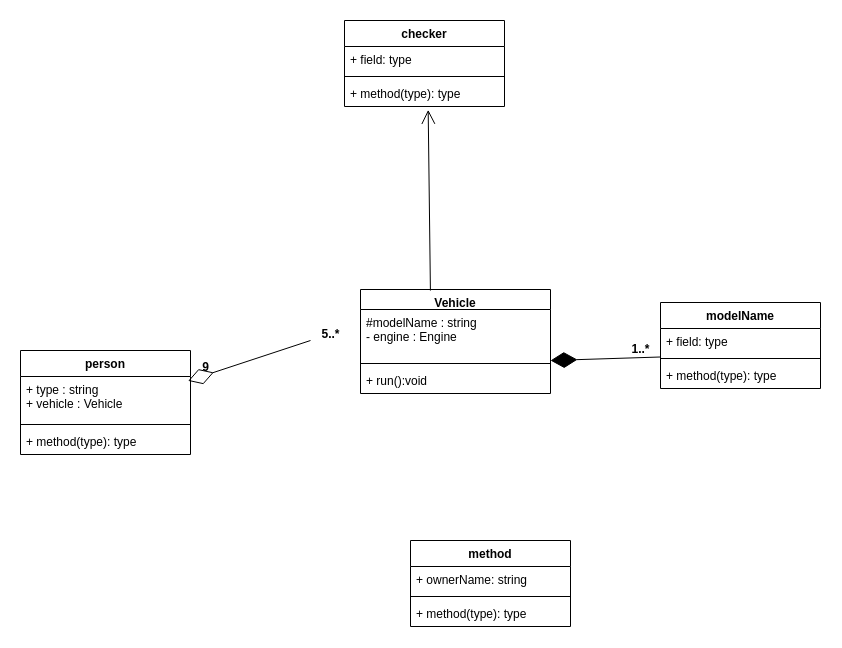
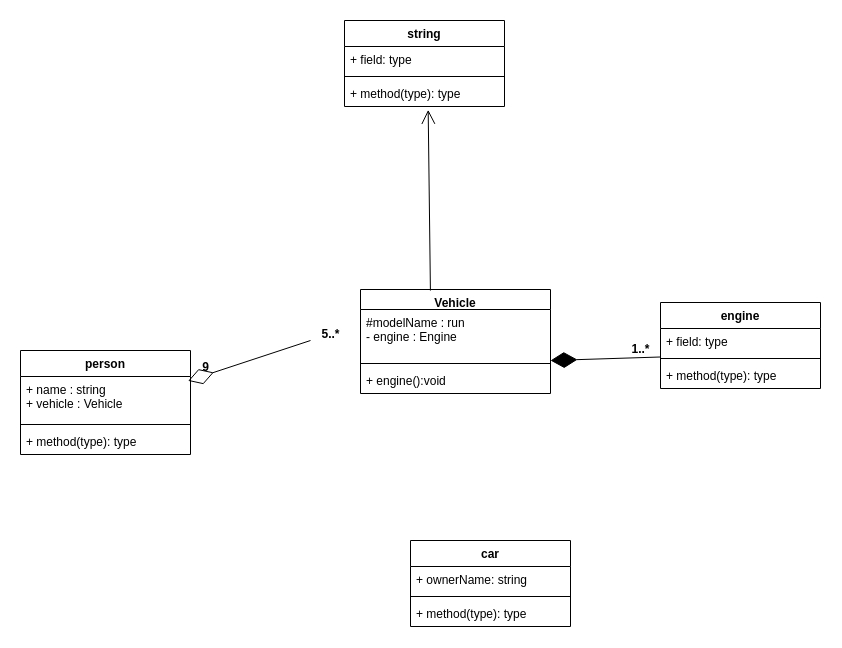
  <mxCell id="0" />
  <mxCell id="1" parent="0" />
  <mxCell id="2" value="Vehicle" style="swimlane;fontStyle=1;align=center;verticalAlign=top;childLayout=stackLayout;horizontal=1;startSize=20;horizontalStack=0;resizeParent=1;resizeParentMax=0;resizeLast=0;collapsible=1;marginBottom=0;whiteSpace=wrap;html=1;" parent="1" vertex="1"><mxGeometry x="360" y="289" width="190" height="104" as="geometry" /></mxCell>
- <mxCell id="3" value="#modelName : string&lt;br&gt;- engine : Engine" style="text;strokeColor=none;fillColor=none;align=left;verticalAlign=top;spacingLeft=4;spacingRight=4;overflow=hidden;rotatable=0;points=[[0,0.5],[1,0.5]];portConstraint=eastwest;whiteSpace=wrap;html=1;perimeterSpacing=10;" parent="2" vertex="1"><mxGeometry y="20" width="190" height="50" as="geometry" /></mxCell>
+ <mxCell id="3" value="#modelName : run&lt;br&gt;- engine : Engine" style="text;strokeColor=none;fillColor=none;align=left;verticalAlign=top;spacingLeft=4;spacingRight=4;overflow=hidden;rotatable=0;points=[[0,0.5],[1,0.5]];portConstraint=eastwest;whiteSpace=wrap;html=1;perimeterSpacing=10;" parent="2" vertex="1"><mxGeometry y="20" width="190" height="50" as="geometry" /></mxCell>
  <mxCell id="4" value="" style="line;strokeWidth=1;fillColor=none;align=left;verticalAlign=middle;spacingTop=-1;spacingLeft=3;spacingRight=3;rotatable=0;labelPosition=right;points=[];portConstraint=eastwest;strokeColor=inherit;" parent="2" vertex="1"><mxGeometry y="70" width="190" height="8" as="geometry" /></mxCell>
- <mxCell id="5" value="+ run():void" style="text;strokeColor=none;fillColor=none;align=left;verticalAlign=top;spacingLeft=4;spacingRight=4;overflow=hidden;rotatable=0;points=[[0,0.5],[1,0.5]];portConstraint=eastwest;whiteSpace=wrap;html=1;" parent="2" vertex="1"><mxGeometry y="78" width="190" height="26" as="geometry" /></mxCell>
- <mxCell id="6" value="method" style="swimlane;fontStyle=1;align=center;verticalAlign=top;childLayout=stackLayout;horizontal=1;startSize=26;horizontalStack=0;resizeParent=1;resizeParentMax=0;resizeLast=0;collapsible=1;marginBottom=0;whiteSpace=wrap;html=1;" parent="1" vertex="1"><mxGeometry x="410" y="540" width="160" height="86" as="geometry" /></mxCell>
+ <mxCell id="5" value="+ engine():void" style="text;strokeColor=none;fillColor=none;align=left;verticalAlign=top;spacingLeft=4;spacingRight=4;overflow=hidden;rotatable=0;points=[[0,0.5],[1,0.5]];portConstraint=eastwest;whiteSpace=wrap;html=1;" parent="2" vertex="1"><mxGeometry y="78" width="190" height="26" as="geometry" /></mxCell>
+ <mxCell id="6" value="car" style="swimlane;fontStyle=1;align=center;verticalAlign=top;childLayout=stackLayout;horizontal=1;startSize=26;horizontalStack=0;resizeParent=1;resizeParentMax=0;resizeLast=0;collapsible=1;marginBottom=0;whiteSpace=wrap;html=1;" parent="1" vertex="1"><mxGeometry x="410" y="540" width="160" height="86" as="geometry" /></mxCell>
  <mxCell id="7" value="+ ownerName: string" style="text;strokeColor=none;fillColor=none;align=left;verticalAlign=top;spacingLeft=4;spacingRight=4;overflow=hidden;rotatable=0;points=[[0,0.5],[1,0.5]];portConstraint=eastwest;whiteSpace=wrap;html=1;" parent="6" vertex="1"><mxGeometry y="26" width="160" height="26" as="geometry" /></mxCell>
  <mxCell id="8" value="" style="line;strokeWidth=1;fillColor=none;align=left;verticalAlign=middle;spacingTop=-1;spacingLeft=3;spacingRight=3;rotatable=0;labelPosition=right;points=[];portConstraint=eastwest;strokeColor=inherit;" parent="6" vertex="1"><mxGeometry y="52" width="160" height="8" as="geometry" /></mxCell>
  <mxCell id="9" value="+ method(type): type" style="text;strokeColor=none;fillColor=none;align=left;verticalAlign=top;spacingLeft=4;spacingRight=4;overflow=hidden;rotatable=0;points=[[0,0.5],[1,0.5]];portConstraint=eastwest;whiteSpace=wrap;html=1;" parent="6" vertex="1"><mxGeometry y="60" width="160" height="26" as="geometry" /></mxCell>
  <mxCell id="10" value="person" style="swimlane;fontStyle=1;align=center;verticalAlign=top;childLayout=stackLayout;horizontal=1;startSize=26;horizontalStack=0;resizeParent=1;resizeParentMax=0;resizeLast=0;collapsible=1;marginBottom=0;whiteSpace=wrap;html=1;" parent="1" vertex="1"><mxGeometry x="20" y="350" width="170" height="104" as="geometry" /></mxCell>
- <mxCell id="11" value="+ type : string&lt;br&gt;+ vehicle : Vehicle" style="text;strokeColor=none;fillColor=none;align=left;verticalAlign=top;spacingLeft=4;spacingRight=4;overflow=hidden;rotatable=0;points=[[0,0.5],[1,0.5]];portConstraint=eastwest;whiteSpace=wrap;html=1;" parent="10" vertex="1"><mxGeometry y="26" width="170" height="44" as="geometry" /></mxCell>
+ <mxCell id="11" value="+ name : string&lt;br&gt;+ vehicle : Vehicle" style="text;strokeColor=none;fillColor=none;align=left;verticalAlign=top;spacingLeft=4;spacingRight=4;overflow=hidden;rotatable=0;points=[[0,0.5],[1,0.5]];portConstraint=eastwest;whiteSpace=wrap;html=1;" parent="10" vertex="1"><mxGeometry y="26" width="170" height="44" as="geometry" /></mxCell>
  <mxCell id="12" value="" style="line;strokeWidth=1;fillColor=none;align=left;verticalAlign=middle;spacingTop=-1;spacingLeft=3;spacingRight=3;rotatable=0;labelPosition=right;points=[];portConstraint=eastwest;strokeColor=inherit;" parent="10" vertex="1"><mxGeometry y="70" width="170" height="8" as="geometry" /></mxCell>
  <mxCell id="13" value="+ method(type): type" style="text;strokeColor=none;fillColor=none;align=left;verticalAlign=top;spacingLeft=4;spacingRight=4;overflow=hidden;rotatable=0;points=[[0,0.5],[1,0.5]];portConstraint=eastwest;whiteSpace=wrap;html=1;" parent="10" vertex="1"><mxGeometry y="78" width="170" height="26" as="geometry" /></mxCell>
- <mxCell id="14" value="modelName" style="swimlane;fontStyle=1;align=center;verticalAlign=top;childLayout=stackLayout;horizontal=1;startSize=26;horizontalStack=0;resizeParent=1;resizeParentMax=0;resizeLast=0;collapsible=1;marginBottom=0;whiteSpace=wrap;html=1;" parent="1" vertex="1"><mxGeometry x="660" y="302" width="160" height="86" as="geometry" /></mxCell>
+ <mxCell id="14" value="engine" style="swimlane;fontStyle=1;align=center;verticalAlign=top;childLayout=stackLayout;horizontal=1;startSize=26;horizontalStack=0;resizeParent=1;resizeParentMax=0;resizeLast=0;collapsible=1;marginBottom=0;whiteSpace=wrap;html=1;" parent="1" vertex="1"><mxGeometry x="660" y="302" width="160" height="86" as="geometry" /></mxCell>
  <mxCell id="15" value="+ field: type" style="text;strokeColor=none;fillColor=none;align=left;verticalAlign=top;spacingLeft=4;spacingRight=4;overflow=hidden;rotatable=0;points=[[0,0.5],[1,0.5]];portConstraint=eastwest;whiteSpace=wrap;html=1;" parent="14" vertex="1"><mxGeometry y="26" width="160" height="26" as="geometry" /></mxCell>
  <mxCell id="16" value="" style="line;strokeWidth=1;fillColor=none;align=left;verticalAlign=middle;spacingTop=-1;spacingLeft=3;spacingRight=3;rotatable=0;labelPosition=right;points=[];portConstraint=eastwest;strokeColor=inherit;" parent="14" vertex="1"><mxGeometry y="52" width="160" height="8" as="geometry" /></mxCell>
  <mxCell id="17" value="+ method(type): type" style="text;strokeColor=none;fillColor=none;align=left;verticalAlign=top;spacingLeft=4;spacingRight=4;overflow=hidden;rotatable=0;points=[[0,0.5],[1,0.5]];portConstraint=eastwest;whiteSpace=wrap;html=1;" parent="14" vertex="1"><mxGeometry y="60" width="160" height="26" as="geometry" /></mxCell>
  <mxCell id="18" value="" style="endArrow=diamondThin;endFill=1;endSize=24;html=1;rounded=0;entryX=1;entryY=0.25;entryDx=0;entryDy=0;exitX=-0.002;exitY=-0.211;exitDx=0;exitDy=0;exitPerimeter=0;" parent="1" source="17" edge="1"><mxGeometry width="160" relative="1" as="geometry"><mxPoint x="660" y="386" as="sourcePoint" /><mxPoint x="550" y="360" as="targetPoint" /></mxGeometry></mxCell>
- <mxCell id="19" value="checker" style="swimlane;fontStyle=1;align=center;verticalAlign=top;childLayout=stackLayout;horizontal=1;startSize=26;horizontalStack=0;resizeParent=1;resizeParentMax=0;resizeLast=0;collapsible=1;marginBottom=0;whiteSpace=wrap;html=1;" parent="1" vertex="1"><mxGeometry x="344" y="20" width="160" height="86" as="geometry" /></mxCell>
+ <mxCell id="19" value="string" style="swimlane;fontStyle=1;align=center;verticalAlign=top;childLayout=stackLayout;horizontal=1;startSize=26;horizontalStack=0;resizeParent=1;resizeParentMax=0;resizeLast=0;collapsible=1;marginBottom=0;whiteSpace=wrap;html=1;" parent="1" vertex="1"><mxGeometry x="344" y="20" width="160" height="86" as="geometry" /></mxCell>
  <mxCell id="20" value="+ field: type" style="text;strokeColor=none;fillColor=none;align=left;verticalAlign=top;spacingLeft=4;spacingRight=4;overflow=hidden;rotatable=0;points=[[0,0.5],[1,0.5]];portConstraint=eastwest;whiteSpace=wrap;html=1;" parent="19" vertex="1"><mxGeometry y="26" width="160" height="26" as="geometry" /></mxCell>
  <mxCell id="21" value="" style="line;strokeWidth=1;fillColor=none;align=left;verticalAlign=middle;spacingTop=-1;spacingLeft=3;spacingRight=3;rotatable=0;labelPosition=right;points=[];portConstraint=eastwest;strokeColor=inherit;" parent="19" vertex="1"><mxGeometry y="52" width="160" height="8" as="geometry" /></mxCell>
  <mxCell id="22" value="+ method(type): type" style="text;strokeColor=none;fillColor=none;align=left;verticalAlign=top;spacingLeft=4;spacingRight=4;overflow=hidden;rotatable=0;points=[[0,0.5],[1,0.5]];portConstraint=eastwest;whiteSpace=wrap;html=1;" parent="19" vertex="1"><mxGeometry y="60" width="160" height="26" as="geometry" /></mxCell>
  <mxCell id="23" value="" style="endArrow=open;endFill=1;endSize=12;html=1;rounded=0;entryX=0.523;entryY=1.128;entryDx=0;entryDy=0;entryPerimeter=0;exitX=0.368;exitY=0.01;exitDx=0;exitDy=0;exitPerimeter=0;" parent="1" source="2" target="22" edge="1"><mxGeometry width="160" relative="1" as="geometry"><mxPoint x="430" y="280" as="sourcePoint" /><mxPoint x="440" y="280" as="targetPoint" /></mxGeometry></mxCell>
  <mxCell id="24" value="5..*" style="text;align=center;fontStyle=1;verticalAlign=middle;spacingLeft=3;spacingRight=3;strokeColor=none;rotatable=0;points=[[0,0.5],[1,0.5]];portConstraint=eastwest;html=1;" parent="1" vertex="1"><mxGeometry x="300" y="310" width="60" height="48" as="geometry" /></mxCell>
  <mxCell id="25" value="" style="endArrow=diamondThin;endFill=0;endSize=24;html=1;rounded=0;entryX=0.252;entryY=1.243;entryDx=0;entryDy=0;entryPerimeter=0;" parent="1" target="26" edge="1"><mxGeometry width="160" relative="1" as="geometry"><mxPoint x="310" y="340" as="sourcePoint" /><mxPoint x="190" y="360.206" as="targetPoint" /></mxGeometry></mxCell>
  <mxCell id="26" value="9" style="text;align=center;fontStyle=1;verticalAlign=middle;spacingLeft=3;spacingRight=3;strokeColor=none;rotatable=0;points=[[0,0.5],[1,0.5]];portConstraint=eastwest;html=1;" parent="1" vertex="1"><mxGeometry x="170" y="358" width="70" height="18" as="geometry" /></mxCell>
  <mxCell id="27" value="1..*&lt;br&gt;" style="text;align=center;fontStyle=1;verticalAlign=middle;spacingLeft=3;spacingRight=3;strokeColor=none;rotatable=0;points=[[0,0.5],[1,0.5]];portConstraint=eastwest;html=1;" parent="1" vertex="1"><mxGeometry x="610" y="340" width="60" height="18" as="geometry" /></mxCell>
